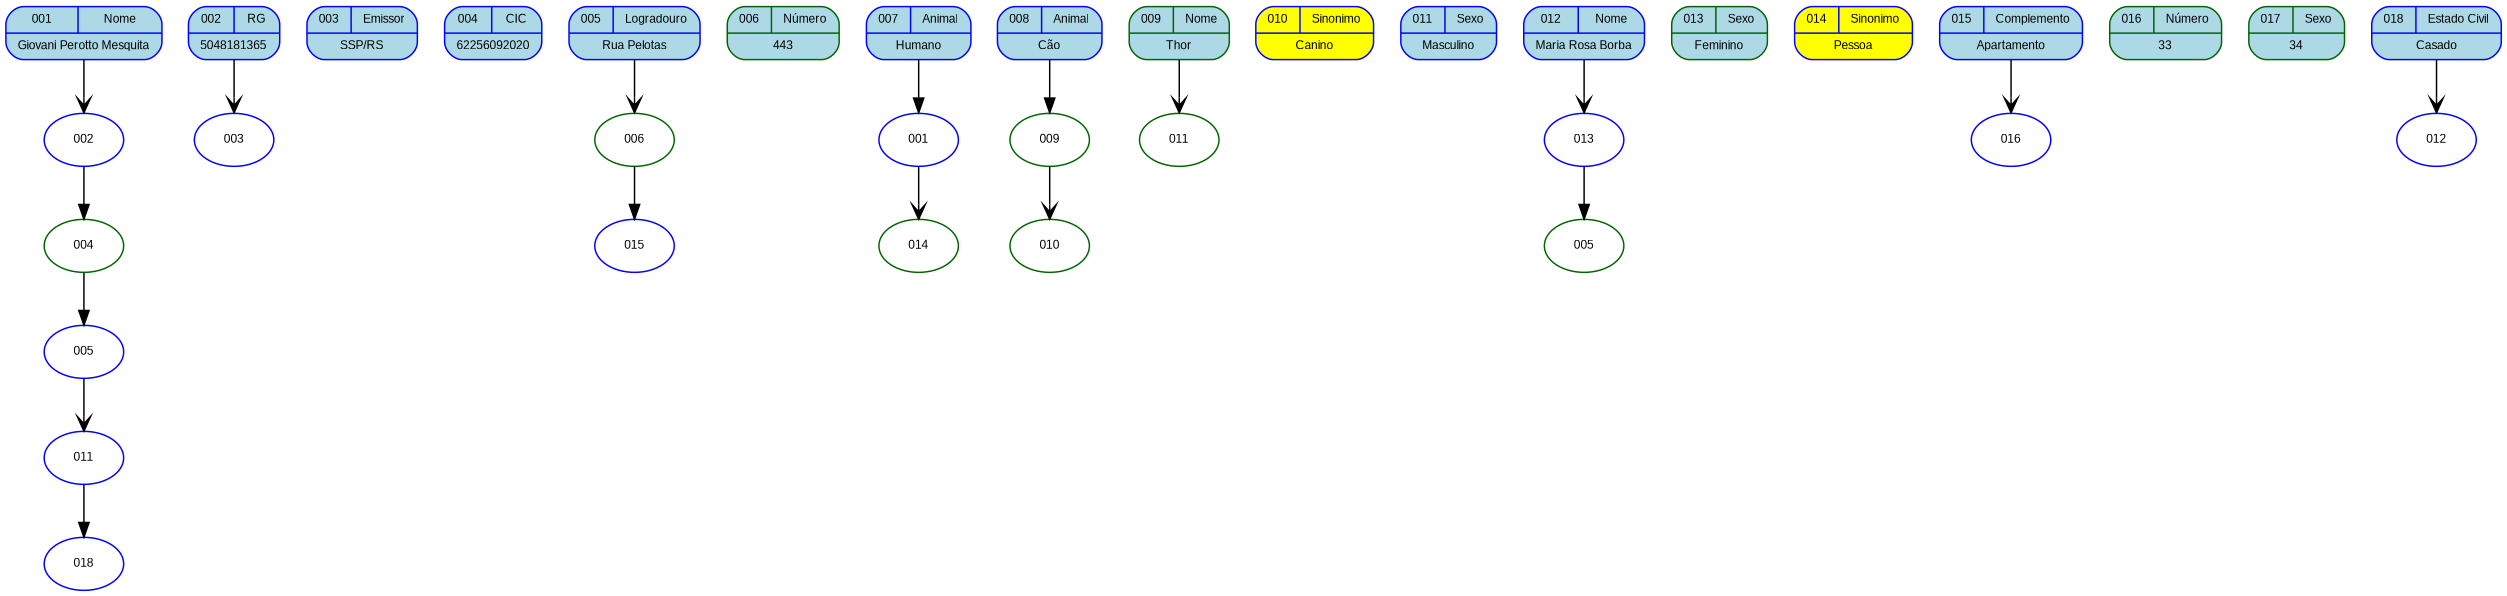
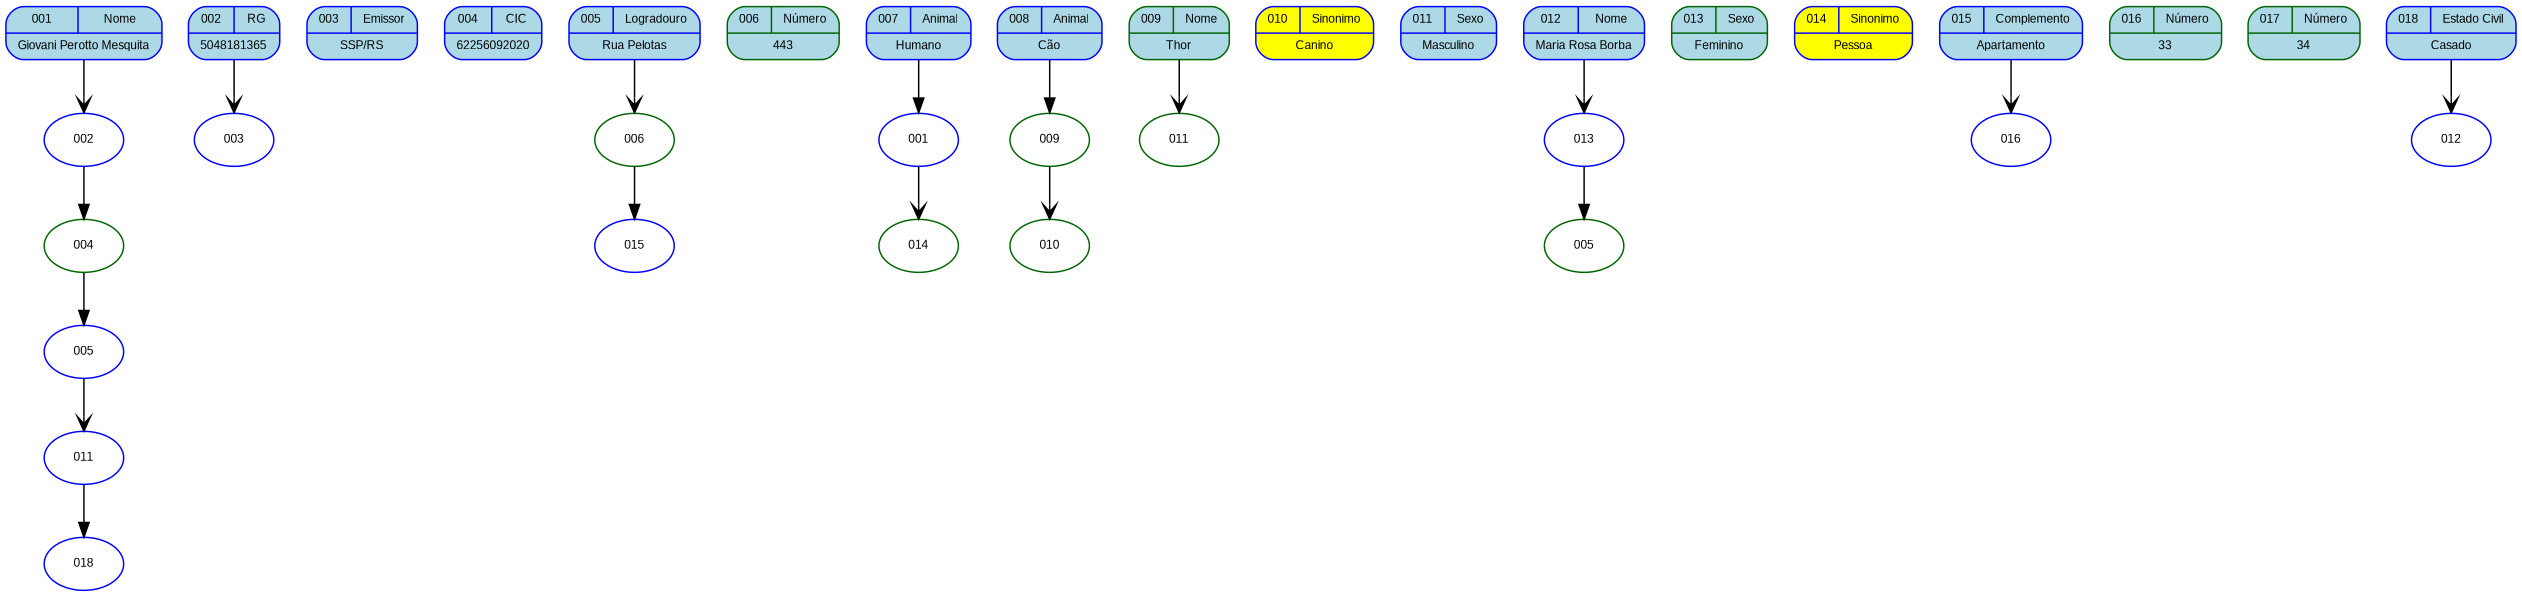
  digraph {
    rankdir=TB
    node [fontname=Arial fontsize=8 shape=record style="rounded,filled" color=blue]
    edge [arrowhead=vee]
    n1 [fillcolor=lightblue label="{{001|Nome}|Giovani Perotto Mesquita}"]
    n2 [label=002 style=rounded shape=""]
    n3 [fillcolor=lightblue label="{{002|RG}|5048181365}"]
    n4 [label=003 style=rounded shape=""]
    n5 [fillcolor=lightblue label="{{003|Emissor}|SSP/RS}"]
    n6 [fillcolor=lightblue label="{{004|CIC}|62256092020}"]
    n7 [fillcolor=lightblue label="{{005|Logradouro}|Rua Pelotas}"]
    n8 [label=006 style=rounded color=darkgreen shape=""]
    n9 [fillcolor=lightblue label="{{006|Número}|443}" color=darkgreen]
    n10 [fillcolor=lightblue label="{{007|Animal}|Humano}"]
    n11 [label=001 style=rounded shape=""]
    n12 [fillcolor=lightblue label="{{008|Animal}|Cão}"]
    n13 [label=009 style=rounded color=darkgreen shape=""]
    n14 [fillcolor=lightblue label="{{009|Nome}|Thor}" color=darkgreen]
    n15 [label=011 style=rounded color=darkgreen shape=""]
    n16 [fillcolor=yellow label="{{010|Sinonimo}|Canino}"]
    n17 [fillcolor=lightblue label="{{011|Sexo}|Masculino}"]
    n18 [fillcolor=lightblue label="{{012|Nome}|Maria Rosa Borba}"]
    n19 [label=013 style=rounded shape=""]
    n20 [fillcolor=lightblue label="{{013|Sexo}|Feminino}" color=darkgreen]
    n21 [fillcolor=yellow label="{{014|Sinonimo}|Pessoa}"]
    n22 [fillcolor=lightblue label="{{015|Complemento}|Apartamento}"]
    n23 [label=016 style=rounded shape=""]
    n24 [fillcolor=lightblue label="{{016|Número}|33}" color=darkgreen]
-   n25 [fillcolor=lightblue label="{{017|Sexo}|34}" color=darkgreen]
+   n25 [fillcolor=lightblue label="{{017|Número}|34}" color=darkgreen]
    n26 [fillcolor=lightblue label="{{018|Estado Civil}|Casado}"]
    n27 [label=012 style=rounded shape=""]
    n28 [label=004 style=rounded color=darkgreen shape=""]
    n29 [label=005 style=rounded shape=""]
    n30 [label=011 style=rounded shape=""]
    n31 [label=015 style=rounded shape=""]
    n32 [label=014 style=rounded color=darkgreen shape=""]
    n33 [label=010 style=rounded color=darkgreen shape=""]
    n34 [label=018 style=rounded shape=""]
    n35 [label=005 style=rounded color=darkgreen shape=""]
    n1 -> n2
    n2 -> n28 [arrowhead=normal]
    n3 -> n4
    n7 -> n8
    n8 -> n31 [arrowhead=normal]
    n10 -> n11 [arrowhead=normal]
    n11 -> n32
    n12 -> n13 [arrowhead=normal]
    n13 -> n33
    n14 -> n15
    n18 -> n19
    n19 -> n35 [arrowhead=normal]
    n22 -> n23
    n26 -> n27
    n28 -> n29 [arrowhead=normal]
    n29 -> n30
    n30 -> n34 [arrowhead=normal]
  }
